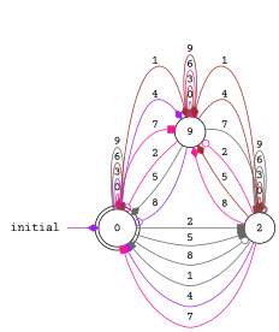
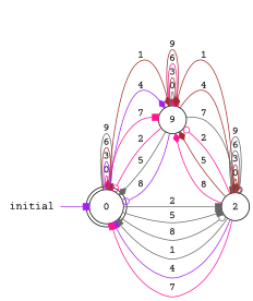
  digraph {
    fontname="Courier Prime"
    rankdir=LR
    node [fontname="Courier Prime" shape=circle]
    edge [arrowhead=box color=gray40 fontname="Courier Prime"]
    initial [shape=plaintext]
    0 [shape=doublecircle]
    n3 [label=9]
    2
-   initial -> 0 [arrowhead=diamond color=purple]
+   initial -> 0 [color=purple]
    0 -> 0 [arrowhead=diamond color=deeppink label=0]
    0 -> 0 [arrowhead=odot color=purple label=3]
    0 -> 0 [color=brown label=6]
    0 -> 0 [arrowhead=odot label=9]
    0 -> n3 [arrowhead=diamond color=brown label=1]
    0 -> n3 [arrowhead=diamond color=purple label=4]
    0 -> n3 [color=deeppink label=7]
    0 -> 2 [label=2]
    0 -> 2 [label=5]
    0 -> 2 [arrowhead=odot label=8]
    n3 -> 0 [arrowhead=odot color=deeppink label=2]
    n3 -> 0 [arrowhead=diamond label=5]
    n3 -> 0 [arrowhead=odot color=purple label=8]
    n3 -> n3 [label=0]
    n3 -> n3 [arrowhead=diamond color=brown label=3]
    n3 -> n3 [color=deeppink label=6]
    n3 -> n3 [arrowhead=diamond color=brown label=9]
    n3 -> 2 [arrowhead=diamond color=brown label=1]
    n3 -> 2 [color=brown label=4]
    n3 -> 2 [arrowhead=diamond label=7]
    2 -> 0 [label=1]
    2 -> 0 [color=purple label=4]
    2 -> 0 [color=deeppink label=7]
    2 -> n3 [arrowhead=odot color=deeppink label=2]
    2 -> n3 [arrowhead=diamond color=brown label=5]
    2 -> n3 [arrowhead=diamond color=deeppink label=8]
    2 -> 2 [arrowhead=diamond color=brown label=0]
    2 -> 2 [arrowhead=odot color=brown label=3]
    2 -> 2 [arrowhead=odot label=6]
    2 -> 2 [arrowhead=odot label=9]
  }
